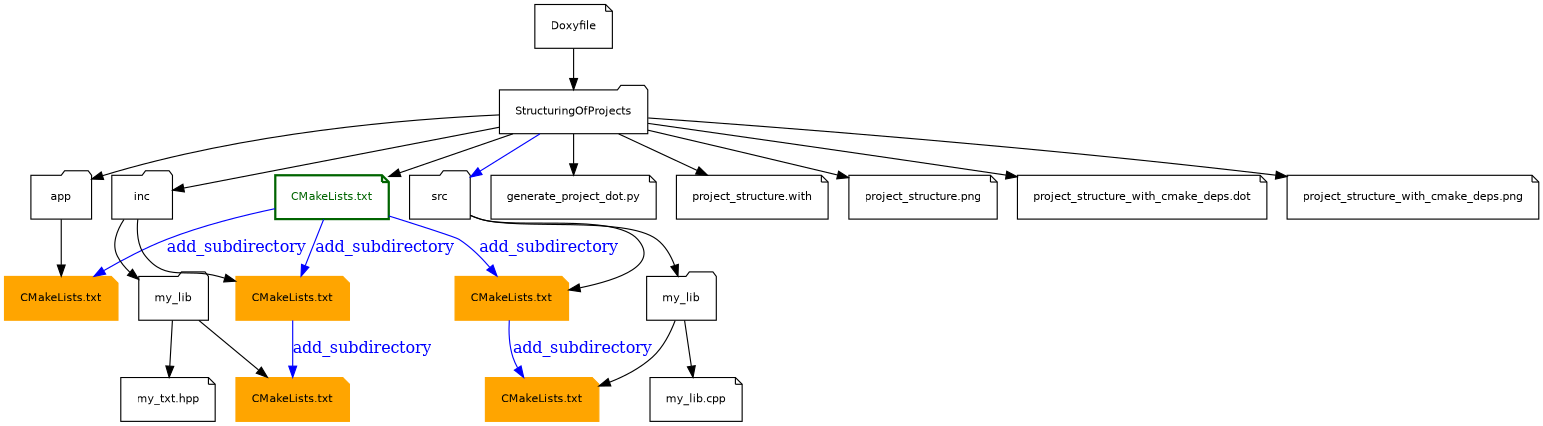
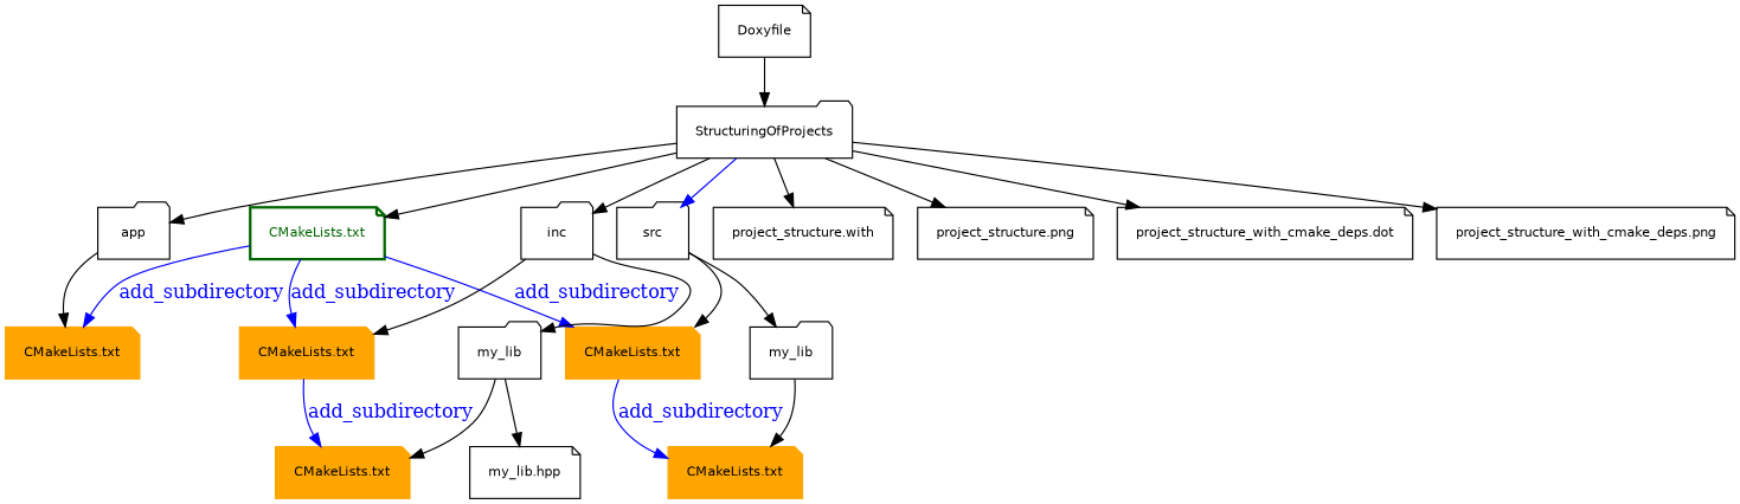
  digraph {
    node [fontname=Helvetica fontsize=10 margin=0.2 shape=note]
    edge [arrowhead=normal]
    n1 [label=StructuringOfProjects shape=folder]
    n2 [color=darkgreen fontcolor=darkgreen label="CMakeLists.txt" style=bold]
    n3 [label=app shape=folder]
-   n4 [label="generate_project_dot.py"]
    n5 [label=inc shape=folder]
    n6 [label="project_structure.with"]
    n7 [label="project_structure.png"]
    n8 [label="project_structure_with_cmake_deps.dot"]
    n9 [label="project_structure_with_cmake_deps.png"]
    n10 [label=src shape=folder]
    n11 [color=orange fontcolor=black label="CMakeLists.txt" style=filled]
    n12 [color=orange fontcolor=black label="CMakeLists.txt" style=filled]
    n13 [color=orange fontcolor=black label="CMakeLists.txt" style=filled]
    n14 [label=Doxyfile]
    n15 [label=my_lib shape=folder]
    n16 [label=my_lib shape=folder]
    n17 [color=orange fontcolor=black label="CMakeLists.txt" style=filled]
    n18 [color=orange fontcolor=black label="CMakeLists.txt" style=filled]
-   n19 [label="my_txt.hpp"]
-   n20 [label="my_lib.cpp"]
+   n19 [label="my_lib.hpp"]
    n1 -> n2
    n1 -> n3
-   n1 -> n4
    n1 -> n5
    n1 -> n6
    n1 -> n7
    n1 -> n8
    n1 -> n9
    n1 -> n10 [color=blue]
    n2 -> n11 [color=blue fontcolor=blue label=add_subdirectory]
    n2 -> n12 [color=blue fontcolor=blue label=add_subdirectory]
    n2 -> n13 [color=blue fontcolor=blue label=add_subdirectory]
    n3 -> n11
    n5 -> n12
    n5 -> n15
    n10 -> n13
    n10 -> n16
    n12 -> n17 [color=blue fontcolor=blue label=add_subdirectory]
    n13 -> n18 [color=blue fontcolor=blue label=add_subdirectory]
    n14 -> n1
    n15 -> n17
    n15 -> n19
    n16 -> n18
-   n16 -> n20
  }
